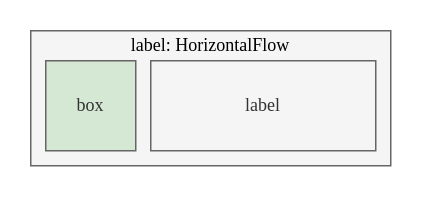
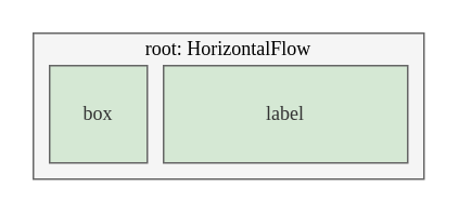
  <mxCell id="0" />
  <mxCell id="1" parent="0" />
  <mxCell id="2" value="" style="endArrow=block;dashed=1;html=1;fontFamily=Lucida Console;dashPattern=1 2;endFill=1;endSize=4;" parent="1" edge="1"><mxGeometry width="50" height="50" relative="1" as="geometry"><mxPoint x="180" y="20" as="sourcePoint" /><mxPoint x="180" y="40" as="targetPoint" /></mxGeometry></mxCell>
  <mxCell id="3" value="" style="rounded=0;whiteSpace=wrap;html=1;strokeColor=#666666;fillColor=#f5f5f5;perimeterSpacing=0;fontColor=#333333;" parent="1" vertex="1"><mxGeometry x="20" y="20" width="240" height="90" as="geometry" /></mxCell>
  <mxCell id="4" value="box" style="rounded=0;whiteSpace=wrap;html=1;strokeColor=#666666;fillColor=#d5e8d4;perimeterSpacing=0;fontFamily=Lucida Console;fontColor=#333333;" parent="1" vertex="1"><mxGeometry x="30" y="40" width="60" height="60" as="geometry" /></mxCell>
- <mxCell id="5" value="label" style="rounded=0;whiteSpace=wrap;html=1;strokeColor=#666666;fillColor=#f5f5f5;perimeterSpacing=0;fontFamily=Lucida Console;fontColor=#333333;" parent="1" vertex="1"><mxGeometry x="100" y="40" width="150" height="60" as="geometry" /></mxCell>
- <mxCell id="6" value="label: HorizontalFlow" style="rounded=0;whiteSpace=wrap;html=1;fillColor=none;fontFamily=Lucida Console;strokeColor=none;align=center;" parent="1" vertex="1"><mxGeometry x="20" y="20" width="240" height="20" as="geometry" /></mxCell>
+ <mxCell id="5" value="label" style="rounded=0;whiteSpace=wrap;html=1;strokeColor=#666666;fillColor=#d5e8d4;perimeterSpacing=0;fontFamily=Lucida Console;fontColor=#333333;" parent="1" vertex="1"><mxGeometry x="100" y="40" width="150" height="60" as="geometry" /></mxCell>
+ <mxCell id="6" value="root: HorizontalFlow" style="rounded=0;whiteSpace=wrap;html=1;fillColor=none;fontFamily=Lucida Console;strokeColor=none;align=center;" parent="1" vertex="1"><mxGeometry x="20" y="20" width="240" height="20" as="geometry" /></mxCell>
